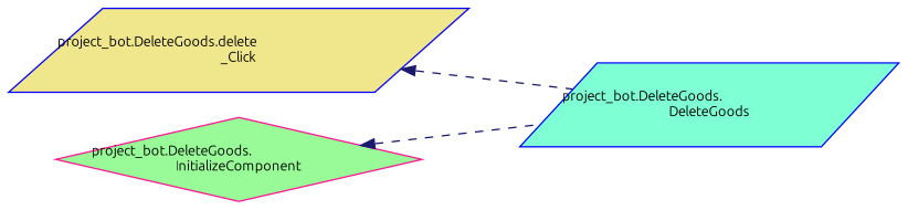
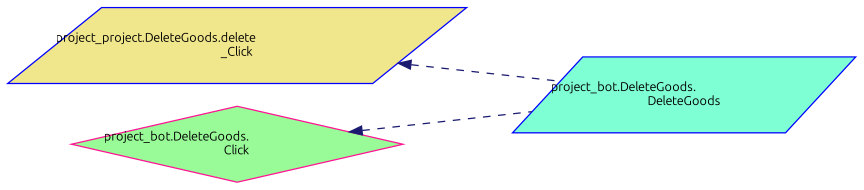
  digraph {
    fontname=Ubuntu
    rankdir=LR
    node [color=blue fontname=Ubuntu fontsize=10 shape=parallelogram style=filled]
    edge [color=midnightblue dir=back fontname=Ubuntu fontsize=10 labelfontname=Helvetica labelfontsize=10 style=dashed]
-   n1 [fillcolor=khaki fontcolor=black height=0.2 label="project_bot.DeleteGoods.delete\l_Click" width=0.4]
+   n1 [fillcolor=khaki fontcolor=black height=0.2 label="project_project.DeleteGoods.delete\l_Click" width=0.4]
    n2 [fillcolor=aquamarine height=0.2 label="project_bot.DeleteGoods.\lDeleteGoods" width=0.4]
-   n3 [color=deeppink fillcolor=palegreen height=0.2 label="project_bot.DeleteGoods.\lInitializeComponent" shape=diamond width=0.4]
+   n3 [color=deeppink fillcolor=palegreen height=0.2 label="project_bot.DeleteGoods.\lClick" shape=diamond width=0.4]
    n1 -> n2
    n3 -> n2
  }
